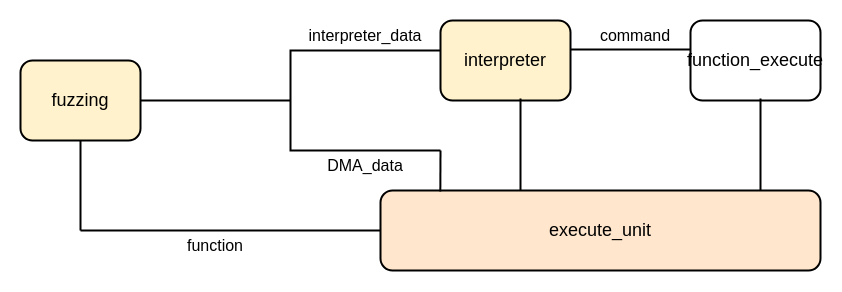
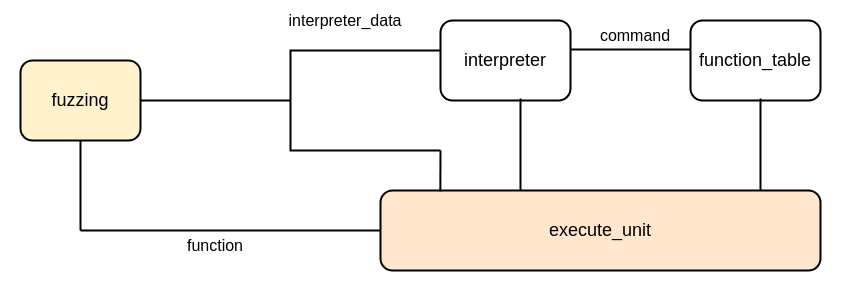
  <mxCell id="0" />
  <mxCell id="1" parent="0" />
  <mxCell id="2" value="&lt;font style=&quot;font-size: 13px;&quot;&gt;&lt;font style=&quot;font-size: 14px;&quot;&gt;&lt;font style=&quot;font-size: 15px;&quot;&gt;&lt;font style=&quot;font-size: 16px;&quot;&gt;&lt;font style=&quot;font-size: 17px;&quot;&gt;&lt;font style=&quot;font-size: 18px;&quot;&gt;fuzzing&lt;/font&gt;&lt;/font&gt;&lt;/font&gt;&lt;/font&gt;&lt;/font&gt;&lt;/font&gt;" style="rounded=1;whiteSpace=wrap;html=1;strokeWidth=2;fillColor=#fff2cc;" vertex="1" parent="1"><mxGeometry x="20" y="60" width="120" height="80" as="geometry" /></mxCell>
  <mxCell id="3" value="" style="strokeWidth=2;html=1;shape=mxgraph.flowchart.annotation_2;align=left;labelPosition=right;pointerEvents=1;" vertex="1" parent="1"><mxGeometry x="140" y="50" width="300" height="100" as="geometry" /></mxCell>
- <mxCell id="4" value="&lt;font style=&quot;font-size: 13px;&quot;&gt;&lt;font style=&quot;font-size: 14px;&quot;&gt;&lt;font style=&quot;font-size: 15px;&quot;&gt;&lt;font style=&quot;font-size: 16px;&quot;&gt;DMA_data&lt;/font&gt;&lt;/font&gt;&lt;/font&gt;&lt;/font&gt;" style="text;html=1;strokeColor=none;fillColor=none;align=center;verticalAlign=middle;whiteSpace=wrap;rounded=0;" vertex="1" parent="1"><mxGeometry x="310" y="150" width="110" height="30" as="geometry" /></mxCell>
- <mxCell id="5" value="&lt;font style=&quot;font-size: 13px;&quot;&gt;&lt;font style=&quot;font-size: 14px;&quot;&gt;&lt;font style=&quot;font-size: 15px;&quot;&gt;&lt;font style=&quot;font-size: 16px;&quot;&gt;interpreter_data&lt;/font&gt;&lt;/font&gt;&lt;/font&gt;&lt;/font&gt;" style="text;html=1;strokeColor=none;fillColor=none;align=center;verticalAlign=middle;whiteSpace=wrap;rounded=0;" vertex="1" parent="1"><mxGeometry x="310" y="20" width="110" height="30" as="geometry" /></mxCell>
- <mxCell id="6" value="&lt;font style=&quot;font-size: 13px;&quot;&gt;&lt;font style=&quot;font-size: 14px;&quot;&gt;&lt;font style=&quot;font-size: 15px;&quot;&gt;&lt;font style=&quot;font-size: 16px;&quot;&gt;&lt;font style=&quot;font-size: 17px;&quot;&gt;&lt;font style=&quot;font-size: 18px;&quot;&gt;interpreter&lt;/font&gt;&lt;/font&gt;&lt;/font&gt;&lt;/font&gt;&lt;/font&gt;&lt;/font&gt;" style="rounded=1;whiteSpace=wrap;html=1;strokeWidth=2;fillColor=#fff2cc;" vertex="1" parent="1"><mxGeometry x="440" y="20" width="130" height="80" as="geometry" /></mxCell>
+ <mxCell id="5" value="&lt;font style=&quot;font-size: 13px;&quot;&gt;&lt;font style=&quot;font-size: 14px;&quot;&gt;&lt;font style=&quot;font-size: 15px;&quot;&gt;&lt;font style=&quot;font-size: 16px;&quot;&gt;interpreter_data&lt;/font&gt;&lt;/font&gt;&lt;/font&gt;&lt;/font&gt;" style="text;html=1;strokeColor=none;fillColor=none;align=center;verticalAlign=middle;whiteSpace=wrap;rounded=0;" vertex="1" parent="1"><mxGeometry x="290" y="5" width="110" height="30" as="geometry" /></mxCell>
+ <mxCell id="6" value="&lt;font style=&quot;font-size: 13px;&quot;&gt;&lt;font style=&quot;font-size: 14px;&quot;&gt;&lt;font style=&quot;font-size: 15px;&quot;&gt;&lt;font style=&quot;font-size: 16px;&quot;&gt;&lt;font style=&quot;font-size: 17px;&quot;&gt;&lt;font style=&quot;font-size: 18px;&quot;&gt;interpreter&lt;/font&gt;&lt;/font&gt;&lt;/font&gt;&lt;/font&gt;&lt;/font&gt;&lt;/font&gt;" style="rounded=1;whiteSpace=wrap;html=1;strokeWidth=2;" vertex="1" parent="1"><mxGeometry x="440" y="20" width="130" height="80" as="geometry" /></mxCell>
  <mxCell id="7" value="&lt;font style=&quot;font-size: 13px;&quot;&gt;&lt;font style=&quot;font-size: 14px;&quot;&gt;&lt;font style=&quot;font-size: 15px;&quot;&gt;&lt;font style=&quot;font-size: 16px;&quot;&gt;command&lt;/font&gt;&lt;/font&gt;&lt;/font&gt;&lt;/font&gt;" style="text;html=1;strokeColor=none;fillColor=none;align=center;verticalAlign=middle;whiteSpace=wrap;rounded=0;" vertex="1" parent="1"><mxGeometry x="580" y="20" width="110" height="30" as="geometry" /></mxCell>
  <mxCell id="8" value="" style="endArrow=none;html=1;rounded=0;strokeWidth=2;" edge="1" parent="1"><mxGeometry width="50" height="50" relative="1" as="geometry"><mxPoint x="570" y="49" as="sourcePoint" /><mxPoint x="690" y="49" as="targetPoint" /></mxGeometry></mxCell>
- <mxCell id="9" value="&lt;font style=&quot;font-size: 13px;&quot;&gt;&lt;font style=&quot;font-size: 14px;&quot;&gt;&lt;font style=&quot;font-size: 15px;&quot;&gt;&lt;font style=&quot;font-size: 16px;&quot;&gt;&lt;font style=&quot;font-size: 17px;&quot;&gt;&lt;font style=&quot;font-size: 18px;&quot;&gt;function&lt;/font&gt;&lt;/font&gt;&lt;/font&gt;&lt;/font&gt;&lt;/font&gt;&lt;/font&gt;&lt;font style=&quot;font-size: 19px;&quot;&gt;&lt;font style=&quot;font-size: 18px;&quot;&gt;_execute&lt;/font&gt;&lt;/font&gt;" style="rounded=1;whiteSpace=wrap;html=1;strokeWidth=2;" vertex="1" parent="1"><mxGeometry x="690" y="20" width="130" height="80" as="geometry" /></mxCell>
+ <mxCell id="9" value="&lt;font style=&quot;font-size: 13px;&quot;&gt;&lt;font style=&quot;font-size: 14px;&quot;&gt;&lt;font style=&quot;font-size: 15px;&quot;&gt;&lt;font style=&quot;font-size: 16px;&quot;&gt;&lt;font style=&quot;font-size: 17px;&quot;&gt;&lt;font style=&quot;font-size: 18px;&quot;&gt;function&lt;/font&gt;&lt;/font&gt;&lt;/font&gt;&lt;/font&gt;&lt;/font&gt;&lt;/font&gt;&lt;font style=&quot;font-size: 19px;&quot;&gt;&lt;font style=&quot;font-size: 18px;&quot;&gt;_table&lt;/font&gt;&lt;/font&gt;" style="rounded=1;whiteSpace=wrap;html=1;strokeWidth=2;" vertex="1" parent="1"><mxGeometry x="690" y="20" width="130" height="80" as="geometry" /></mxCell>
  <mxCell id="10" value="&lt;font style=&quot;font-size: 18px;&quot;&gt;execute_unit&lt;br&gt;&lt;/font&gt;" style="rounded=1;whiteSpace=wrap;html=1;strokeWidth=2;fillColor=#ffe6cc;" vertex="1" parent="1"><mxGeometry x="380" y="190" width="440" height="80" as="geometry" /></mxCell>
  <mxCell id="11" value="" style="endArrow=none;html=1;rounded=0;strokeWidth=2;" edge="1" parent="1"><mxGeometry width="50" height="50" relative="1" as="geometry"><mxPoint x="520" y="190" as="sourcePoint" /><mxPoint x="520" y="98" as="targetPoint" /></mxGeometry></mxCell>
  <mxCell id="12" value="" style="endArrow=none;html=1;rounded=0;strokeWidth=2;" edge="1" parent="1"><mxGeometry width="50" height="50" relative="1" as="geometry"><mxPoint x="760" y="190" as="sourcePoint" /><mxPoint x="760" y="98" as="targetPoint" /></mxGeometry></mxCell>
  <mxCell id="13" value="" style="endArrow=none;html=1;rounded=0;exitX=0.136;exitY=0.013;exitDx=0;exitDy=0;exitPerimeter=0;strokeWidth=2;" edge="1" parent="1" source="10"><mxGeometry width="50" height="50" relative="1" as="geometry"><mxPoint x="390" y="200" as="sourcePoint" /><mxPoint x="440" y="150" as="targetPoint" /></mxGeometry></mxCell>
  <mxCell id="14" value="" style="endArrow=none;html=1;rounded=0;strokeWidth=2;" edge="1" parent="1"><mxGeometry width="50" height="50" relative="1" as="geometry"><mxPoint x="80" y="230" as="sourcePoint" /><mxPoint x="380" y="230" as="targetPoint" /></mxGeometry></mxCell>
  <mxCell id="15" value="" style="endArrow=none;html=1;rounded=0;entryX=0.5;entryY=1;entryDx=0;entryDy=0;strokeWidth=2;" edge="1" parent="1" target="2"><mxGeometry width="50" height="50" relative="1" as="geometry"><mxPoint x="80" y="230" as="sourcePoint" /><mxPoint x="310" y="460" as="targetPoint" /></mxGeometry></mxCell>
  <mxCell id="16" value="&lt;font style=&quot;font-size: 13px;&quot;&gt;&lt;font style=&quot;font-size: 14px;&quot;&gt;&lt;font style=&quot;font-size: 15px;&quot;&gt;&lt;font style=&quot;font-size: 16px;&quot;&gt;function&lt;/font&gt;&lt;/font&gt;&lt;/font&gt;&lt;/font&gt;" style="text;html=1;strokeColor=none;fillColor=none;align=center;verticalAlign=middle;whiteSpace=wrap;rounded=0;" vertex="1" parent="1"><mxGeometry x="160" y="230" width="110" height="30" as="geometry" /></mxCell>
